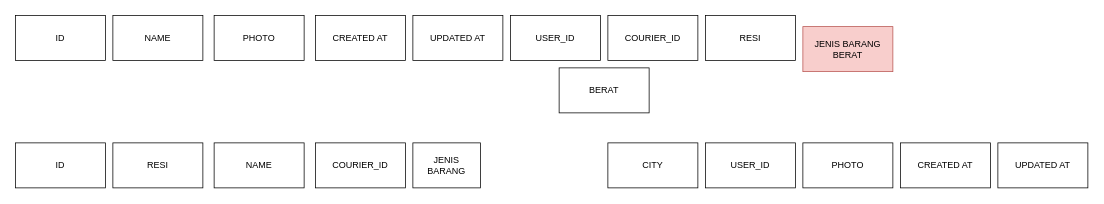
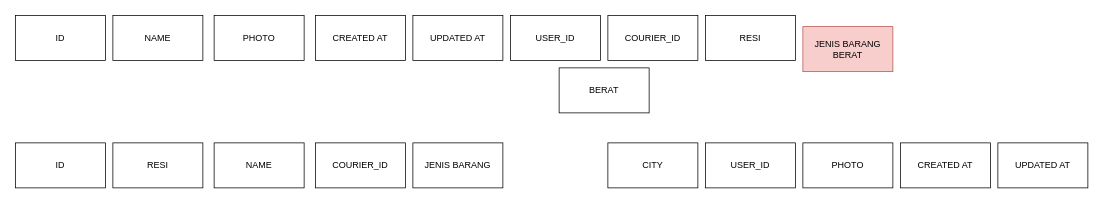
  <mxCell id="0" />
  <mxCell id="1" parent="0" />
  <mxCell id="2" value="ID" style="rounded=0;whiteSpace=wrap;html=1;" vertex="1" parent="1"><mxGeometry x="20" y="20" width="120" height="60" as="geometry" /></mxCell>
  <mxCell id="3" value="JENIS BARANG BERAT" style="rounded=0;whiteSpace=wrap;html=1;fillColor=#f8cecc;strokeColor=#b85450;" vertex="1" parent="1"><mxGeometry x="1070" y="35" width="120" height="60" as="geometry" /></mxCell>
  <mxCell id="4" value="RESI" style="rounded=0;whiteSpace=wrap;html=1;" vertex="1" parent="1"><mxGeometry x="940" y="20" width="120" height="60" as="geometry" /></mxCell>
  <mxCell id="5" value="USER_ID" style="rounded=0;whiteSpace=wrap;html=1;" vertex="1" parent="1"><mxGeometry x="680" y="20" width="120" height="60" as="geometry" /></mxCell>
  <mxCell id="6" value="UPDATED AT" style="rounded=0;whiteSpace=wrap;html=1;" vertex="1" parent="1"><mxGeometry x="550" y="20" width="120" height="60" as="geometry" /></mxCell>
  <mxCell id="7" value="CREATED AT" style="rounded=0;whiteSpace=wrap;html=1;" vertex="1" parent="1"><mxGeometry x="420" y="20" width="120" height="60" as="geometry" /></mxCell>
  <mxCell id="8" value="PHOTO" style="rounded=0;whiteSpace=wrap;html=1;" vertex="1" parent="1"><mxGeometry x="285" y="20" width="120" height="60" as="geometry" /></mxCell>
  <mxCell id="9" value="NAME" style="rounded=0;whiteSpace=wrap;html=1;" vertex="1" parent="1"><mxGeometry x="150" y="20" width="120" height="60" as="geometry" /></mxCell>
  <mxCell id="10" value="COURIER_ID" style="rounded=0;whiteSpace=wrap;html=1;" vertex="1" parent="1"><mxGeometry x="810" y="20" width="120" height="60" as="geometry" /></mxCell>
  <mxCell id="11" value="ID" style="rounded=0;whiteSpace=wrap;html=1;" vertex="1" parent="1"><mxGeometry x="20" y="190" width="120" height="60" as="geometry" /></mxCell>
  <mxCell id="12" value="UPDATED AT" style="rounded=0;whiteSpace=wrap;html=1;" vertex="1" parent="1"><mxGeometry x="1330" y="190" width="120" height="60" as="geometry" /></mxCell>
  <mxCell id="13" value="CREATED AT" style="rounded=0;whiteSpace=wrap;html=1;" vertex="1" parent="1"><mxGeometry x="1200" y="190" width="120" height="60" as="geometry" /></mxCell>
  <mxCell id="14" value="PHOTO" style="rounded=0;whiteSpace=wrap;html=1;" vertex="1" parent="1"><mxGeometry x="1070" y="190" width="120" height="60" as="geometry" /></mxCell>
  <mxCell id="15" value="USER_ID" style="rounded=0;whiteSpace=wrap;html=1;" vertex="1" parent="1"><mxGeometry x="940" y="190" width="120" height="60" as="geometry" /></mxCell>
  <mxCell id="16" value="CITY" style="rounded=0;whiteSpace=wrap;html=1;" vertex="1" parent="1"><mxGeometry x="810" y="190" width="120" height="60" as="geometry" /></mxCell>
  <mxCell id="17" value="BERAT" style="rounded=0;whiteSpace=wrap;html=1;" vertex="1" parent="1"><mxGeometry x="745" y="90" width="120" height="60" as="geometry" /></mxCell>
- <mxCell id="18" value="JENIS BARANG" style="rounded=0;whiteSpace=wrap;html=1;" vertex="1" parent="1"><mxGeometry x="550" y="190" width="90" height="60" as="geometry" /></mxCell>
+ <mxCell id="18" value="JENIS BARANG" style="rounded=0;whiteSpace=wrap;html=1;" vertex="1" parent="1"><mxGeometry x="550" y="190" width="120" height="60" as="geometry" /></mxCell>
  <mxCell id="19" value="COURIER_ID" style="rounded=0;whiteSpace=wrap;html=1;" vertex="1" parent="1"><mxGeometry x="420" y="190" width="120" height="60" as="geometry" /></mxCell>
  <mxCell id="20" value="NAME" style="rounded=0;whiteSpace=wrap;html=1;" vertex="1" parent="1"><mxGeometry x="285" y="190" width="120" height="60" as="geometry" /></mxCell>
  <mxCell id="21" value="RESI" style="rounded=0;whiteSpace=wrap;html=1;" vertex="1" parent="1"><mxGeometry x="150" y="190" width="120" height="60" as="geometry" /></mxCell>
